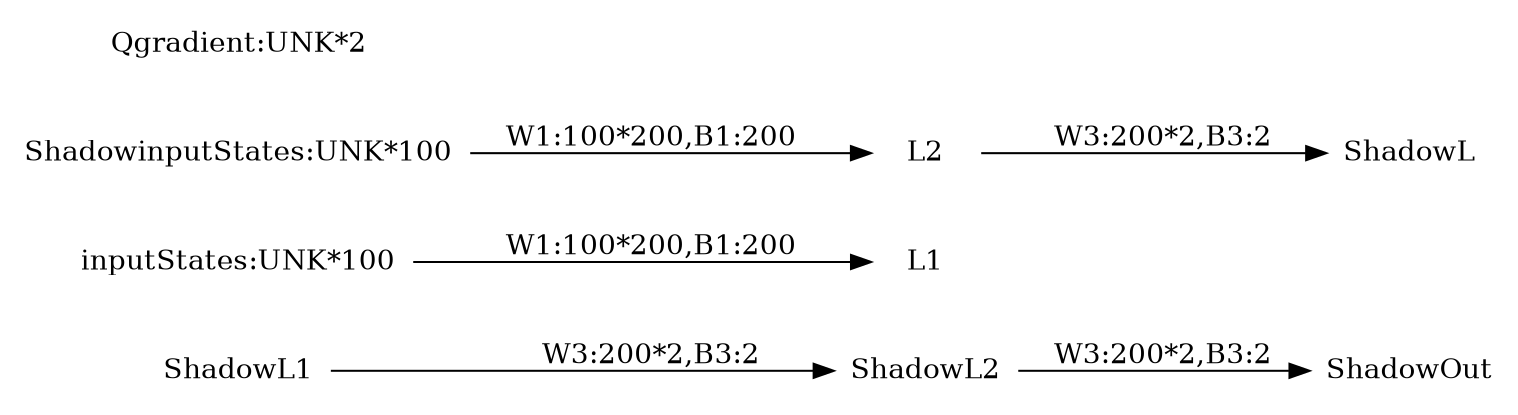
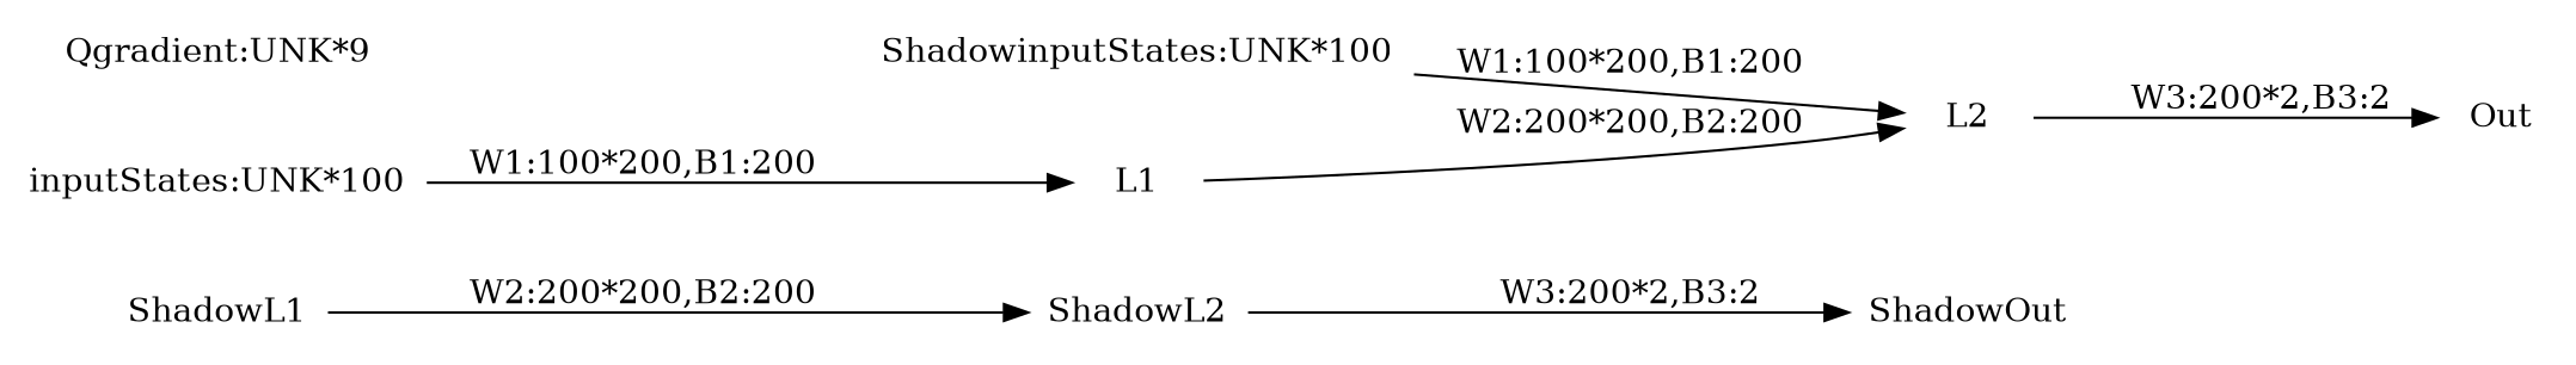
  digraph {
    rankdir=LR
    node [shape=plaintext]
    edge [dir=forward]
    ShadowL1
    ShadowL2
    n3 [label=ShadowOut]
    L1
    L2
-   n6 [label=ShadowL]
+   n6 [label=Out]
    n7 [label="ShadowinputStates:UNK*100"]
    n8 [label="inputStates:UNK*100"]
-   n9 [label="Qgradient:UNK*2"]
-   ShadowL1 -> ShadowL2 [label="W3:200*2,B3:2"]
+   n9 [label="Qgradient:UNK*9"]
+   ShadowL1 -> ShadowL2 [label="W2:200*200,B2:200"]
    ShadowL2 -> n3 [label="W3:200*2,B3:2"]
+   L1 -> L2 [label="W2:200*200,B2:200"]
    L2 -> n6 [label="W3:200*2,B3:2"]
    n7 -> L2 [label="W1:100*200,B1:200"]
    n8 -> L1 [label="W1:100*200,B1:200"]
  }
